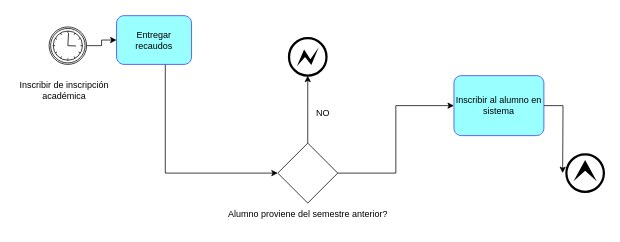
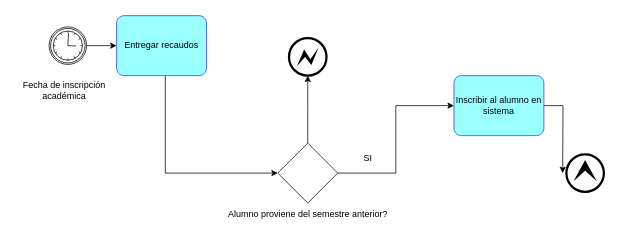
  <mxCell id="0" />
  <mxCell id="1" parent="0" />
  <mxCell id="2" style="edgeStyle=orthogonalEdgeStyle;rounded=0;orthogonalLoop=1;jettySize=auto;html=1;entryX=0;entryY=0.5;entryDx=0;entryDy=0;" edge="1" parent="1" source="3" target="9"><mxGeometry relative="1" as="geometry"><mxPoint x="215" y="240" as="targetPoint" /><Array as="points"><mxPoint x="220" y="230" /></Array></mxGeometry></mxCell>
- <mxCell id="3" value="Entregar recaudos" style="points=[[0.25,0,0],[0.5,0,0],[0.75,0,0],[1,0.25,0],[1,0.5,0],[1,0.75,0],[0.75,1,0],[0.5,1,0],[0.25,1,0],[0,0.75,0],[0,0.5,0],[0,0.25,0]];shape=mxgraph.bpmn.task;whiteSpace=wrap;rectStyle=rounded;size=10;html=1;taskMarker=abstract;strokeColor=#3333FF;fillColor=#99FFFF;" vertex="1" parent="1"><mxGeometry x="155" y="20" width="100" height="65" as="geometry" /></mxCell>
+ <mxCell id="3" value="Entregar recaudos" style="points=[[0.25,0,0],[0.5,0,0],[0.75,0,0],[1,0.25,0],[1,0.5,0],[1,0.75,0],[0.75,1,0],[0.5,1,0],[0.25,1,0],[0,0.75,0],[0,0.5,0],[0,0.25,0]];shape=mxgraph.bpmn.task;whiteSpace=wrap;rectStyle=rounded;size=10;html=1;taskMarker=abstract;strokeColor=#3333FF;fillColor=#99FFFF;" vertex="1" parent="1"><mxGeometry x="155" y="20" width="120" height="80" as="geometry" /></mxCell>
  <mxCell id="4" style="edgeStyle=orthogonalEdgeStyle;rounded=0;orthogonalLoop=1;jettySize=auto;html=1;entryX=0;entryY=0.5;entryDx=0;entryDy=0;entryPerimeter=0;" edge="1" parent="1" source="5" target="3"><mxGeometry relative="1" as="geometry" /></mxCell>
  <mxCell id="5" value="" style="points=[[0.145,0.145,0],[0.5,0,0],[0.855,0.145,0],[1,0.5,0],[0.855,0.855,0],[0.5,1,0],[0.145,0.855,0],[0,0.5,0]];shape=mxgraph.bpmn.event;html=1;verticalLabelPosition=bottom;labelBackgroundColor=#ffffff;verticalAlign=top;align=center;perimeter=ellipsePerimeter;outlineConnect=0;aspect=fixed;outline=catching;symbol=timer;strokeColor=#000000;fillColor=#FFFFFF;" vertex="1" parent="1"><mxGeometry x="65" y="35" width="50" height="50" as="geometry" /></mxCell>
- <mxCell id="6" value="Inscribir de inscripción&lt;br&gt;académica" style="text;html=1;align=center;verticalAlign=middle;resizable=0;points=[];autosize=1;strokeColor=none;fillColor=none;" vertex="1" parent="1"><mxGeometry x="20" y="100" width="130" height="40" as="geometry" /></mxCell>
+ <mxCell id="6" value="Fecha de inscripción&lt;br&gt;académica" style="text;html=1;align=center;verticalAlign=middle;resizable=0;points=[];autosize=1;strokeColor=none;fillColor=none;" vertex="1" parent="1"><mxGeometry x="20" y="100" width="130" height="40" as="geometry" /></mxCell>
  <mxCell id="7" style="edgeStyle=orthogonalEdgeStyle;rounded=0;orthogonalLoop=1;jettySize=auto;html=1;entryX=0;entryY=0.5;entryDx=0;entryDy=0;entryPerimeter=0;" edge="1" parent="1" source="9" target="11"><mxGeometry relative="1" as="geometry" /></mxCell>
  <mxCell id="8" style="edgeStyle=orthogonalEdgeStyle;rounded=0;orthogonalLoop=1;jettySize=auto;html=1;entryX=0.5;entryY=1;entryDx=0;entryDy=0;entryPerimeter=0;" edge="1" parent="1" source="9"><mxGeometry relative="1" as="geometry"><mxPoint x="410" y="100" as="targetPoint" /></mxGeometry></mxCell>
  <mxCell id="9" value="" style="rhombus;whiteSpace=wrap;html=1;strokeColor=#000000;fillColor=#FFFFFF;" vertex="1" parent="1"><mxGeometry x="370" y="190" width="80" height="80" as="geometry" /></mxCell>
  <mxCell id="10" style="edgeStyle=orthogonalEdgeStyle;rounded=0;orthogonalLoop=1;jettySize=auto;html=1;entryX=0;entryY=0.5;entryDx=0;entryDy=0;entryPerimeter=0;" edge="1" parent="1" source="11"><mxGeometry relative="1" as="geometry"><mxPoint x="750" y="230" as="targetPoint" /></mxGeometry></mxCell>
  <mxCell id="11" value="Inscribir al alumno en sistema" style="points=[[0.25,0,0],[0.5,0,0],[0.75,0,0],[1,0.25,0],[1,0.5,0],[1,0.75,0],[0.75,1,0],[0.5,1,0],[0.25,1,0],[0,0.75,0],[0,0.5,0],[0,0.25,0]];shape=mxgraph.bpmn.task;whiteSpace=wrap;rectStyle=rounded;size=10;html=1;taskMarker=abstract;strokeColor=#3333FF;fillColor=#99FFFF;" vertex="1" parent="1"><mxGeometry x="605" y="100" width="120" height="80" as="geometry" /></mxCell>
  <mxCell id="12" value="Alumno proviene del semestre anterior?" style="text;html=1;align=center;verticalAlign=middle;resizable=0;points=[];autosize=1;strokeColor=none;fillColor=none;" vertex="1" parent="1"><mxGeometry x="290" y="270" width="240" height="30" as="geometry" /></mxCell>
- <mxCell id="13" value="NO" style="text;html=1;align=center;verticalAlign=middle;resizable=0;points=[];autosize=1;strokeColor=none;fillColor=none;" vertex="1" parent="1"><mxGeometry x="410" y="135" width="40" height="30" as="geometry" /></mxCell>
+ <mxCell id="14" value="SI" style="text;html=1;align=center;verticalAlign=middle;resizable=0;points=[];autosize=1;strokeColor=none;fillColor=none;" vertex="1" parent="1"><mxGeometry x="475" y="195" width="30" height="30" as="geometry" /></mxCell>
  <mxCell id="15" value="" style="points=[[0.145,0.145,0],[0.5,0,0],[0.855,0.145,0],[1,0.5,0],[0.855,0.855,0],[0.5,1,0],[0.145,0.855,0],[0,0.5,0]];shape=mxgraph.bpmn.event;html=1;verticalLabelPosition=bottom;labelBackgroundColor=#ffffff;verticalAlign=top;align=center;perimeter=ellipsePerimeter;outlineConnect=0;aspect=fixed;outline=end;symbol=escalation;strokeColor=#000000;fillColor=#FFFFFF;" vertex="1" parent="1"><mxGeometry x="755" y="205" width="50" height="50" as="geometry" /></mxCell>
  <mxCell id="16" value="" style="points=[[0.145,0.145,0],[0.5,0,0],[0.855,0.145,0],[1,0.5,0],[0.855,0.855,0],[0.5,1,0],[0.145,0.855,0],[0,0.5,0]];shape=mxgraph.bpmn.event;html=1;verticalLabelPosition=bottom;labelBackgroundColor=#ffffff;verticalAlign=top;align=center;perimeter=ellipsePerimeter;outlineConnect=0;aspect=fixed;outline=end;symbol=error;strokeColor=#000000;fillColor=#FFFFFF;" vertex="1" parent="1"><mxGeometry x="385" y="50" width="50" height="50" as="geometry" /></mxCell>
